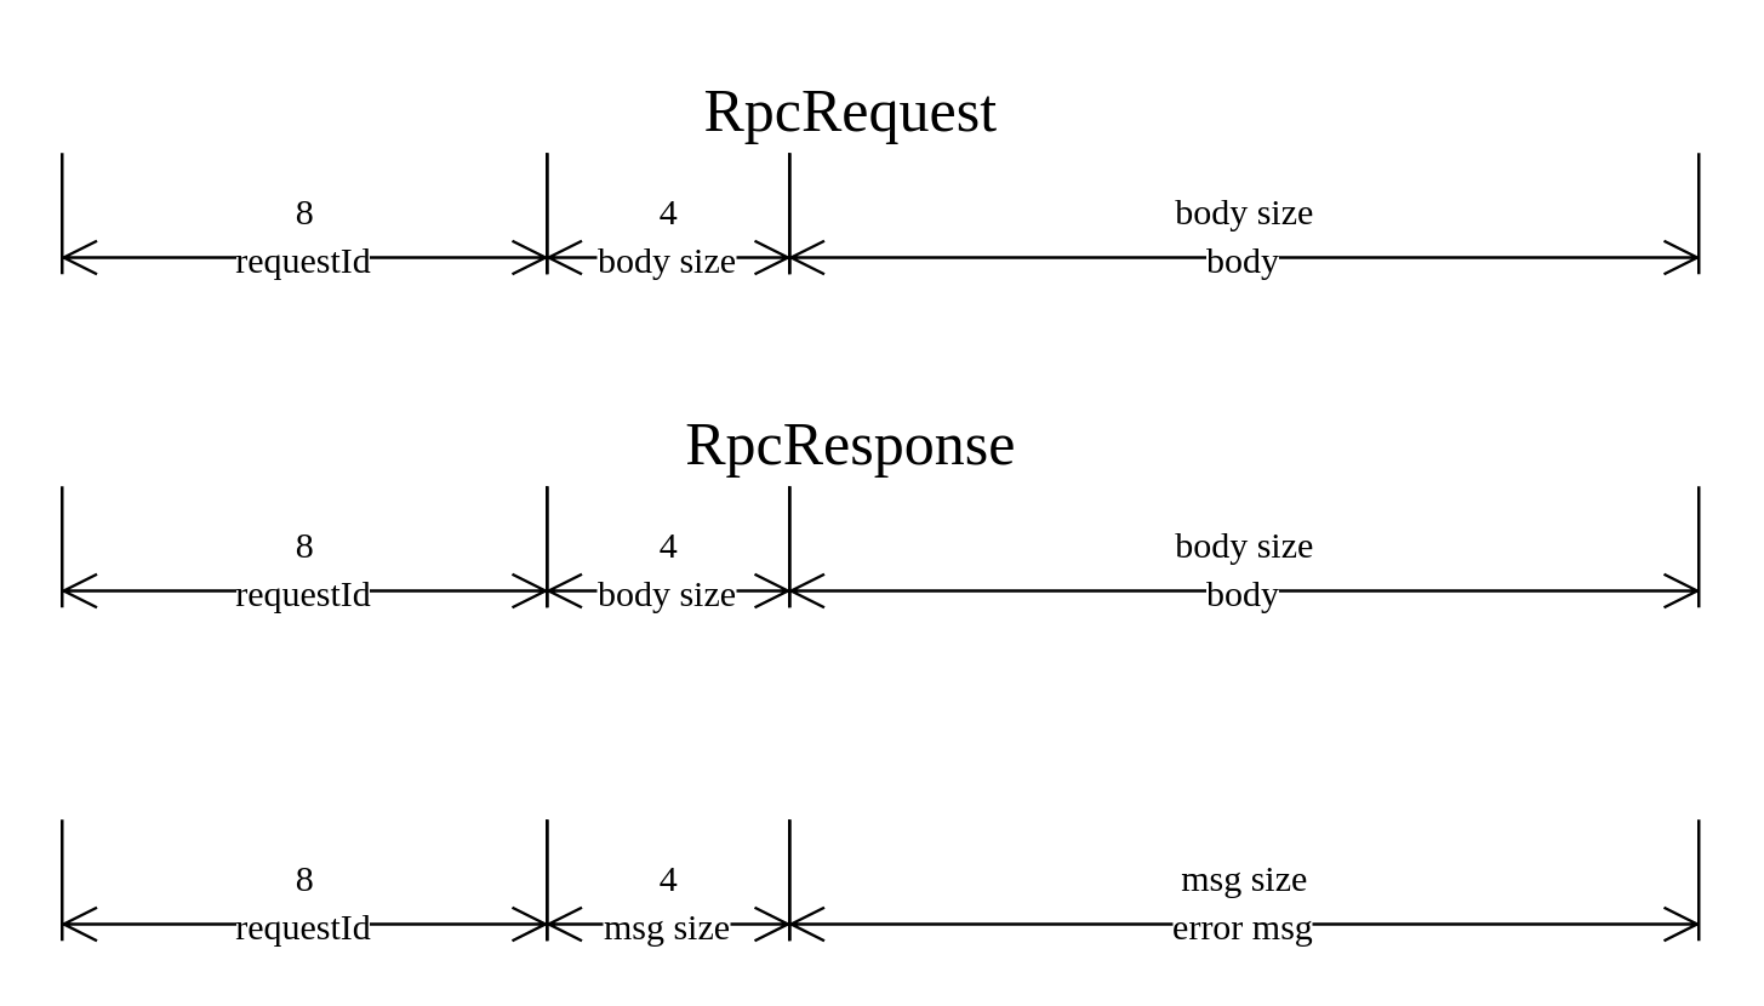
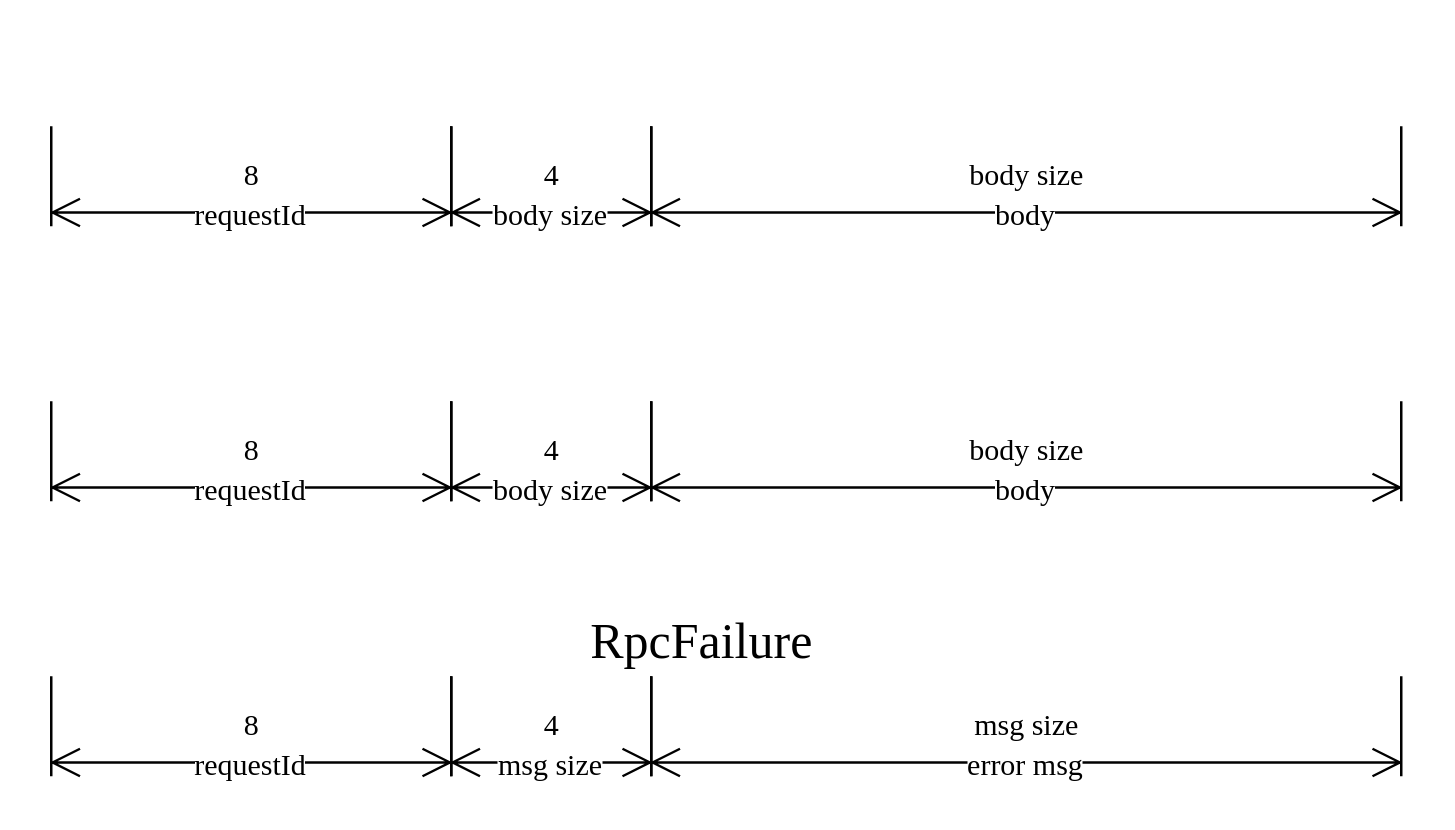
  <mxCell id="0" />
  <mxCell id="1" parent="0" />
  <mxCell id="2" value="" style="group" vertex="1" connectable="0" parent="1"><mxGeometry x="20" y="240" width="540" height="70" as="geometry" /></mxCell>
  <mxCell id="3" value="&lt;font face=&quot;Source Code Pro&quot;&gt;msg size&lt;/font&gt;" style="shape=dimension;whiteSpace=wrap;html=1;align=center;points=[];verticalAlign=bottom;spacingBottom=-5;labelBackgroundColor=#ffffff" vertex="1" parent="2"><mxGeometry x="160" y="30" width="80" height="40" as="geometry" /></mxCell>
  <mxCell id="4" value="&lt;font face=&quot;Source Code Pro&quot;&gt;requestId&lt;/font&gt;" style="shape=dimension;whiteSpace=wrap;html=1;align=center;points=[];verticalAlign=bottom;spacingBottom=-5;labelBackgroundColor=#ffffff" vertex="1" parent="2"><mxGeometry y="30" width="160" height="40" as="geometry" /></mxCell>
  <mxCell id="5" value="&lt;font face=&quot;Source Code Pro&quot;&gt;error msg&lt;/font&gt;" style="shape=dimension;whiteSpace=wrap;html=1;align=center;points=[];verticalAlign=bottom;spacingBottom=-5;labelBackgroundColor=#ffffff" vertex="1" parent="2"><mxGeometry x="240" y="30" width="300" height="40" as="geometry" /></mxCell>
  <mxCell id="6" value="&lt;font face=&quot;Source Code Pro&quot;&gt;8&lt;/font&gt;" style="text;html=1;align=center;verticalAlign=middle;resizable=0;points=[];autosize=1;strokeColor=none;" vertex="1" parent="2"><mxGeometry x="70" y="40" width="20" height="20" as="geometry" /></mxCell>
  <mxCell id="7" value="4" style="text;html=1;align=center;verticalAlign=middle;resizable=0;points=[];autosize=1;strokeColor=none;fontFamily=Source Code Pro;" vertex="1" parent="2"><mxGeometry x="190" y="40" width="20" height="20" as="geometry" /></mxCell>
  <mxCell id="8" value="msg size" style="text;html=1;align=center;verticalAlign=middle;resizable=0;points=[];autosize=1;strokeColor=none;fontFamily=Source Code Pro;" vertex="1" parent="2"><mxGeometry x="355" y="40" width="70" height="20" as="geometry" /></mxCell>
+ <mxCell id="9" value="RpcFailure" style="text;html=1;align=center;verticalAlign=middle;resizable=0;points=[];autosize=1;strokeColor=none;fontSize=20;fontFamily=Source Code Pro;" vertex="1" parent="2"><mxGeometry x="190" width="140" height="30" as="geometry" /></mxCell>
  <mxCell id="10" value="" style="group" vertex="1" connectable="0" parent="1"><mxGeometry x="20" y="20" width="540" height="70" as="geometry" /></mxCell>
  <mxCell id="11" value="&lt;font face=&quot;Source Code Pro&quot;&gt;body size&lt;/font&gt;" style="shape=dimension;whiteSpace=wrap;html=1;align=center;points=[];verticalAlign=bottom;spacingBottom=-5;labelBackgroundColor=#ffffff" vertex="1" parent="10"><mxGeometry x="160" y="30" width="80" height="40" as="geometry" /></mxCell>
  <mxCell id="12" value="&lt;font face=&quot;Source Code Pro&quot;&gt;requestId&lt;/font&gt;" style="shape=dimension;whiteSpace=wrap;html=1;align=center;points=[];verticalAlign=bottom;spacingBottom=-5;labelBackgroundColor=#ffffff" vertex="1" parent="10"><mxGeometry y="30" width="160" height="40" as="geometry" /></mxCell>
  <mxCell id="13" value="&lt;font face=&quot;Source Code Pro&quot;&gt;body&lt;/font&gt;" style="shape=dimension;whiteSpace=wrap;html=1;align=center;points=[];verticalAlign=bottom;spacingBottom=-5;labelBackgroundColor=#ffffff" vertex="1" parent="10"><mxGeometry x="240" y="30" width="300" height="40" as="geometry" /></mxCell>
  <mxCell id="14" value="&lt;font face=&quot;Source Code Pro&quot;&gt;8&lt;/font&gt;" style="text;html=1;align=center;verticalAlign=middle;resizable=0;points=[];autosize=1;strokeColor=none;" vertex="1" parent="10"><mxGeometry x="70" y="40" width="20" height="20" as="geometry" /></mxCell>
  <mxCell id="15" value="4" style="text;html=1;align=center;verticalAlign=middle;resizable=0;points=[];autosize=1;strokeColor=none;fontFamily=Source Code Pro;" vertex="1" parent="10"><mxGeometry x="190" y="40" width="20" height="20" as="geometry" /></mxCell>
  <mxCell id="16" value="body size" style="text;html=1;align=center;verticalAlign=middle;resizable=0;points=[];autosize=1;strokeColor=none;fontFamily=Source Code Pro;" vertex="1" parent="10"><mxGeometry x="350" y="40" width="80" height="20" as="geometry" /></mxCell>
- <mxCell id="17" value="RpcRequest" style="text;html=1;align=center;verticalAlign=middle;resizable=0;points=[];autosize=1;strokeColor=none;fontSize=20;fontFamily=Source Code Pro;" vertex="1" parent="10"><mxGeometry x="200" width="120" height="30" as="geometry" /></mxCell>
  <mxCell id="18" value="" style="group" vertex="1" connectable="0" parent="1"><mxGeometry x="20" y="130" width="540" height="70" as="geometry" /></mxCell>
  <mxCell id="19" value="&lt;font face=&quot;Source Code Pro&quot;&gt;body size&lt;/font&gt;" style="shape=dimension;whiteSpace=wrap;html=1;align=center;points=[];verticalAlign=bottom;spacingBottom=-5;labelBackgroundColor=#ffffff" vertex="1" parent="18"><mxGeometry x="160" y="30" width="80" height="40" as="geometry" /></mxCell>
  <mxCell id="20" value="&lt;font face=&quot;Source Code Pro&quot;&gt;requestId&lt;/font&gt;" style="shape=dimension;whiteSpace=wrap;html=1;align=center;points=[];verticalAlign=bottom;spacingBottom=-5;labelBackgroundColor=#ffffff" vertex="1" parent="18"><mxGeometry y="30" width="160" height="40" as="geometry" /></mxCell>
  <mxCell id="21" value="&lt;font face=&quot;Source Code Pro&quot;&gt;body&lt;/font&gt;" style="shape=dimension;whiteSpace=wrap;html=1;align=center;points=[];verticalAlign=bottom;spacingBottom=-5;labelBackgroundColor=#ffffff" vertex="1" parent="18"><mxGeometry x="240" y="30" width="300" height="40" as="geometry" /></mxCell>
  <mxCell id="22" value="&lt;font face=&quot;Source Code Pro&quot;&gt;8&lt;/font&gt;" style="text;html=1;align=center;verticalAlign=middle;resizable=0;points=[];autosize=1;strokeColor=none;" vertex="1" parent="18"><mxGeometry x="70" y="40" width="20" height="20" as="geometry" /></mxCell>
  <mxCell id="23" value="4" style="text;html=1;align=center;verticalAlign=middle;resizable=0;points=[];autosize=1;strokeColor=none;fontFamily=Source Code Pro;" vertex="1" parent="18"><mxGeometry x="190" y="40" width="20" height="20" as="geometry" /></mxCell>
  <mxCell id="24" value="body size" style="text;html=1;align=center;verticalAlign=middle;resizable=0;points=[];autosize=1;strokeColor=none;fontFamily=Source Code Pro;" vertex="1" parent="18"><mxGeometry x="350" y="40" width="80" height="20" as="geometry" /></mxCell>
- <mxCell id="25" value="RpcResponse" style="text;html=1;align=center;verticalAlign=middle;resizable=0;points=[];autosize=1;strokeColor=none;fontSize=20;fontFamily=Source Code Pro;" vertex="1" parent="18"><mxGeometry x="185" width="150" height="30" as="geometry" /></mxCell>
